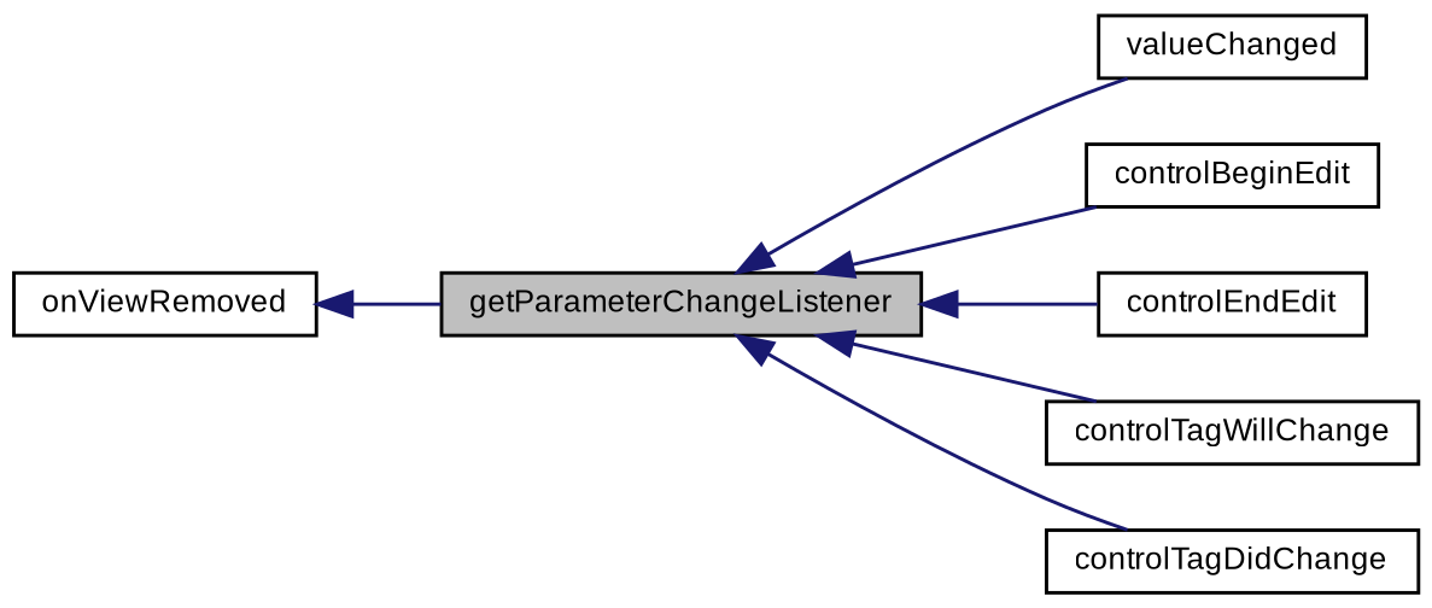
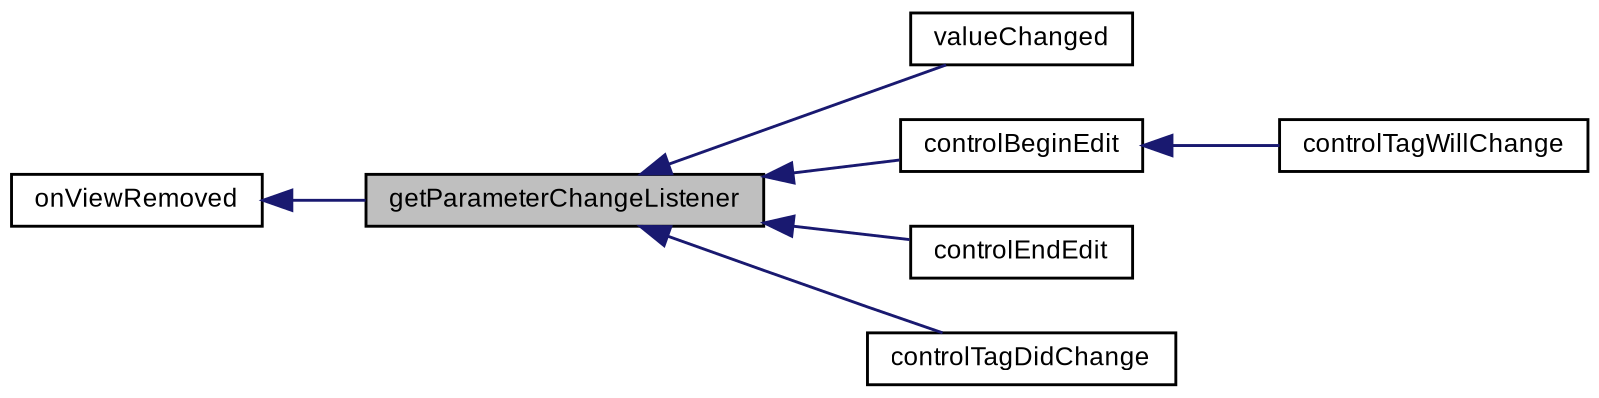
  digraph {
    rankdir=LR
    node [color=black fontname=Arial fontsize=9 shape=record]
    edge [color=midnightblue dir=back fontname=Arial fontsize=9 labelfontname=Arial labelfontsize=9 style=solid]
    n1 [fillcolor=grey75 fontcolor=black height=0.2 label=getParameterChangeListener style=filled width=0.4]
    n2 [height=0.2 label=valueChanged width=0.4]
    n3 [height=0.2 label=controlBeginEdit width=0.4]
    n4 [height=0.2 label=controlEndEdit width=0.4]
    n5 [height=0.2 label=controlTagWillChange width=0.4]
    n6 [height=0.2 label=controlTagDidChange width=0.4]
    n7 [height=0.2 label=onViewRemoved width=0.4]
    n1 -> n2
    n1 -> n3
    n1 -> n4
-   n1 -> n5
+   n3 -> n5
    n1 -> n6
    n7 -> n1
  }
